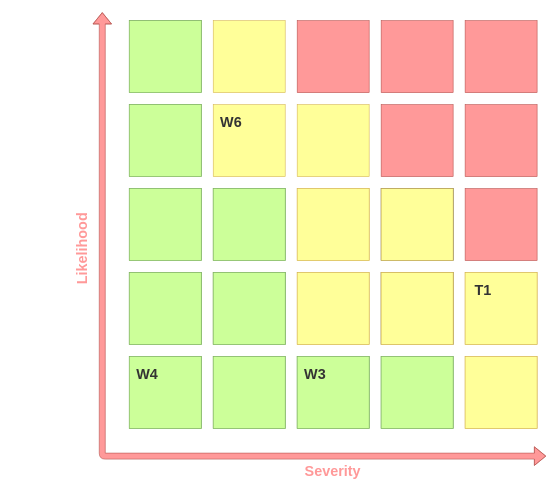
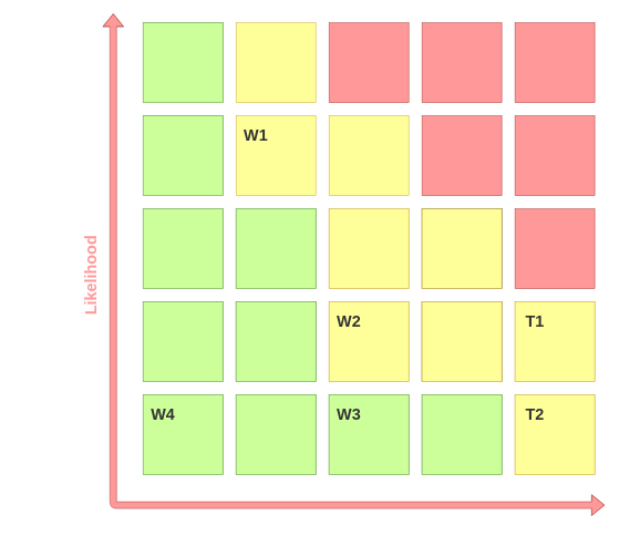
  <mxCell id="0" />
  <mxCell id="1" parent="0" />
  <mxCell id="2" value="" style="rounded=0;whiteSpace=wrap;html=1;fillColor=#d5e8d4;strokeColor=#82b366;" vertex="1" parent="1"><mxGeometry x="215" y="34" width="120" height="120" as="geometry" /></mxCell>
  <mxCell id="3" value="" style="rounded=0;whiteSpace=wrap;html=1;fillColor=#d5e8d4;strokeColor=#82b366;" vertex="1" parent="1"><mxGeometry x="215" y="174" width="120" height="120" as="geometry" /></mxCell>
  <mxCell id="4" value="" style="rounded=0;whiteSpace=wrap;html=1;fillColor=#d5e8d4;strokeColor=#82b366;" vertex="1" parent="1"><mxGeometry x="215" y="314" width="120" height="120" as="geometry" /></mxCell>
  <mxCell id="5" value="" style="rounded=0;whiteSpace=wrap;html=1;fillColor=#d5e8d4;strokeColor=#82b366;" vertex="1" parent="1"><mxGeometry x="215" y="454" width="120" height="120" as="geometry" /></mxCell>
  <mxCell id="6" value="" style="rounded=0;whiteSpace=wrap;html=1;fillColor=#d5e8d4;strokeColor=#82b366;" vertex="1" parent="1"><mxGeometry x="215" y="594" width="120" height="120" as="geometry" /></mxCell>
  <mxCell id="7" value="" style="rounded=0;whiteSpace=wrap;html=1;fillColor=#FFFF99;strokeColor=#d6b656;" vertex="1" parent="1"><mxGeometry x="355" y="34" width="120" height="120" as="geometry" /></mxCell>
  <mxCell id="8" value="" style="rounded=0;whiteSpace=wrap;html=1;fillColor=#FFFF99;strokeColor=#d6b656;" vertex="1" parent="1"><mxGeometry x="355" y="174" width="120" height="120" as="geometry" /></mxCell>
  <mxCell id="9" value="" style="rounded=0;whiteSpace=wrap;html=1;fillColor=#d5e8d4;strokeColor=#82b366;" vertex="1" parent="1"><mxGeometry x="355" y="314" width="120" height="120" as="geometry" /></mxCell>
  <mxCell id="10" value="" style="rounded=0;whiteSpace=wrap;html=1;fillColor=#d5e8d4;strokeColor=#82b366;" vertex="1" parent="1"><mxGeometry x="355" y="454" width="120" height="120" as="geometry" /></mxCell>
  <mxCell id="11" value="" style="rounded=0;whiteSpace=wrap;html=1;fillColor=#d5e8d4;strokeColor=#82b366;" vertex="1" parent="1"><mxGeometry x="355" y="594" width="120" height="120" as="geometry" /></mxCell>
  <mxCell id="12" value="" style="rounded=0;whiteSpace=wrap;html=1;fillColor=#FF9999;strokeColor=#b85450;" vertex="1" parent="1"><mxGeometry x="495" y="34" width="120" height="120" as="geometry" /></mxCell>
  <mxCell id="13" value="" style="rounded=0;whiteSpace=wrap;html=1;fillColor=#FFFF99;strokeColor=#d6b656;" vertex="1" parent="1"><mxGeometry x="495" y="174" width="120" height="120" as="geometry" /></mxCell>
  <mxCell id="14" value="" style="rounded=0;whiteSpace=wrap;html=1;fillColor=#fff2cc;strokeColor=#d6b656;" vertex="1" parent="1"><mxGeometry x="495" y="314" width="120" height="120" as="geometry" /></mxCell>
  <mxCell id="15" value="" style="rounded=0;whiteSpace=wrap;html=1;fillColor=#fff2cc;strokeColor=#d6b656;" vertex="1" parent="1"><mxGeometry x="495" y="454" width="120" height="120" as="geometry" /></mxCell>
  <mxCell id="16" value="" style="rounded=0;whiteSpace=wrap;html=1;fillColor=#d5e8d4;strokeColor=#82b366;" vertex="1" parent="1"><mxGeometry x="495" y="594" width="120" height="120" as="geometry" /></mxCell>
  <mxCell id="17" value="" style="rounded=0;whiteSpace=wrap;html=1;fillColor=#FF9999;strokeColor=#b85450;" vertex="1" parent="1"><mxGeometry x="635" y="34" width="120" height="120" as="geometry" /></mxCell>
  <mxCell id="18" value="" style="rounded=0;whiteSpace=wrap;html=1;fillColor=#FF9999;strokeColor=#b85450;" vertex="1" parent="1"><mxGeometry x="635" y="174" width="120" height="120" as="geometry" /></mxCell>
  <mxCell id="19" value="" style="rounded=0;whiteSpace=wrap;html=1;" vertex="1" parent="1"><mxGeometry x="635" y="314" width="120" height="120" as="geometry" /></mxCell>
  <mxCell id="20" value="" style="rounded=0;whiteSpace=wrap;html=1;" vertex="1" parent="1"><mxGeometry x="635" y="454" width="120" height="120" as="geometry" /></mxCell>
  <mxCell id="21" value="" style="rounded=0;whiteSpace=wrap;html=1;fillColor=#d5e8d4;strokeColor=#82b366;" vertex="1" parent="1"><mxGeometry x="635" y="594" width="120" height="120" as="geometry" /></mxCell>
  <mxCell id="22" value="" style="rounded=0;whiteSpace=wrap;html=1;fillColor=#FF9999;strokeColor=#b85450;" vertex="1" parent="1"><mxGeometry x="775" y="34" width="120" height="120" as="geometry" /></mxCell>
  <mxCell id="23" value="" style="rounded=0;whiteSpace=wrap;html=1;fillColor=#FF9999;strokeColor=#b85450;" vertex="1" parent="1"><mxGeometry x="775" y="174" width="120" height="120" as="geometry" /></mxCell>
  <mxCell id="24" value="" style="rounded=0;whiteSpace=wrap;html=1;fillColor=#FF9999;strokeColor=#b85450;" vertex="1" parent="1"><mxGeometry x="775" y="314" width="120" height="120" as="geometry" /></mxCell>
  <mxCell id="25" value="" style="rounded=0;whiteSpace=wrap;html=1;fillColor=#fff2cc;strokeColor=#d6b656;" vertex="1" parent="1"><mxGeometry x="775" y="454" width="120" height="120" as="geometry" /></mxCell>
  <mxCell id="26" value="" style="rounded=0;whiteSpace=wrap;html=1;fillColor=#fff2cc;strokeColor=#d6b656;" vertex="1" parent="1"><mxGeometry x="775" y="594" width="120" height="120" as="geometry" /></mxCell>
  <mxCell id="27" value="" style="endArrow=classic;html=1;shape=flexArrow;fillColor=#FF9999;strokeColor=#b85450;labelBorderColor=none;labelBackgroundColor=none;startArrow=block;gradientDirection=radial;gradientColor=none;" edge="1" parent="1"><mxGeometry width="50" height="50" relative="1" as="geometry"><mxPoint x="910" y="760" as="sourcePoint" /><mxPoint x="170" y="20" as="targetPoint" /><Array as="points"><mxPoint x="170" y="760" /></Array></mxGeometry></mxCell>
- <mxCell id="28" value="&lt;b&gt;&lt;font style=&quot;font-size: 24px;&quot; color=&quot;#ff9999&quot;&gt;Severity&lt;/font&gt;&lt;/b&gt;" style="text;strokeColor=none;align=center;fillColor=none;html=1;verticalAlign=middle;whiteSpace=wrap;rounded=0;" vertex="1" parent="1"><mxGeometry x="437" y="770" width="235" height="30" as="geometry" /></mxCell>
  <mxCell id="29" value="&lt;b&gt;&lt;font style=&quot;font-size: 24px;&quot; color=&quot;#ff9999&quot;&gt;Likelihood&lt;br&gt;&lt;/font&gt;&lt;/b&gt;" style="text;strokeColor=none;align=center;fillColor=none;html=1;verticalAlign=middle;whiteSpace=wrap;rounded=0;rotation=270;" vertex="1" parent="1"><mxGeometry x="20" y="399" width="235" height="30" as="geometry" /></mxCell>
  <mxCell id="30" value="" style="rounded=0;whiteSpace=wrap;html=1;fillColor=#FFFF99;strokeColor=#d6b656;" vertex="1" parent="1"><mxGeometry x="635" y="314" width="120" height="120" as="geometry" /></mxCell>
  <mxCell id="31" value="" style="rounded=0;whiteSpace=wrap;html=1;fillColor=#fff2cc;strokeColor=#d6b656;" vertex="1" parent="1"><mxGeometry x="635" y="454" width="120" height="120" as="geometry" /></mxCell>
  <mxCell id="32" value="" style="rounded=0;whiteSpace=wrap;html=1;fillColor=#d5e8d4;strokeColor=#82b366;" vertex="1" parent="1"><mxGeometry x="635" y="594" width="120" height="120" as="geometry" /></mxCell>
  <mxCell id="33" value="" style="rounded=0;whiteSpace=wrap;html=1;fillColor=#d5e8d4;strokeColor=#82b366;" vertex="1" parent="1"><mxGeometry x="495" y="594" width="120" height="120" as="geometry" /></mxCell>
  <mxCell id="34" value="" style="rounded=0;whiteSpace=wrap;html=1;fillColor=#d5e8d4;strokeColor=#82b366;" vertex="1" parent="1"><mxGeometry x="355" y="594" width="120" height="120" as="geometry" /></mxCell>
  <mxCell id="35" value="" style="rounded=0;whiteSpace=wrap;html=1;fillColor=#CCFF99;strokeColor=#82b366;" vertex="1" parent="1"><mxGeometry x="635" y="594" width="120" height="120" as="geometry" /></mxCell>
  <mxCell id="36" value="" style="rounded=0;whiteSpace=wrap;html=1;fillColor=#CCFF99;strokeColor=#82b366;" vertex="1" parent="1"><mxGeometry x="495" y="594" width="120" height="120" as="geometry" /></mxCell>
  <mxCell id="37" value="" style="rounded=0;whiteSpace=wrap;html=1;fillColor=#CCFF99;strokeColor=#82b366;" vertex="1" parent="1"><mxGeometry x="355" y="594" width="120" height="120" as="geometry" /></mxCell>
  <mxCell id="38" value="" style="rounded=0;whiteSpace=wrap;html=1;fillColor=#d5e8d4;strokeColor=#82b366;" vertex="1" parent="1"><mxGeometry x="215" y="454" width="120" height="120" as="geometry" /></mxCell>
  <mxCell id="39" value="" style="rounded=0;whiteSpace=wrap;html=1;fillColor=#d5e8d4;strokeColor=#82b366;" vertex="1" parent="1"><mxGeometry x="355" y="454" width="120" height="120" as="geometry" /></mxCell>
  <mxCell id="40" value="" style="rounded=0;whiteSpace=wrap;html=1;fillColor=#d5e8d4;strokeColor=#82b366;" vertex="1" parent="1"><mxGeometry x="215" y="174" width="120" height="120" as="geometry" /></mxCell>
  <mxCell id="41" value="" style="rounded=0;whiteSpace=wrap;html=1;fillColor=#d5e8d4;strokeColor=#82b366;" vertex="1" parent="1"><mxGeometry x="215" y="34" width="120" height="120" as="geometry" /></mxCell>
  <mxCell id="42" value="" style="rounded=0;whiteSpace=wrap;html=1;fillColor=#d5e8d4;strokeColor=#82b366;" vertex="1" parent="1"><mxGeometry x="215" y="314" width="120" height="120" as="geometry" /></mxCell>
  <mxCell id="43" value="" style="rounded=0;whiteSpace=wrap;html=1;fillColor=#d5e8d4;strokeColor=#82b366;" vertex="1" parent="1"><mxGeometry x="355" y="314" width="120" height="120" as="geometry" /></mxCell>
  <mxCell id="44" value="" style="rounded=0;whiteSpace=wrap;html=1;fillColor=#d5e8d4;strokeColor=#82b366;" vertex="1" parent="1"><mxGeometry x="215" y="454" width="120" height="120" as="geometry" /></mxCell>
  <mxCell id="45" value="" style="rounded=0;whiteSpace=wrap;html=1;fillColor=#d5e8d4;strokeColor=#82b366;" vertex="1" parent="1"><mxGeometry x="355" y="454" width="120" height="120" as="geometry" /></mxCell>
  <mxCell id="46" value="" style="rounded=0;whiteSpace=wrap;html=1;fillColor=#d5e8d4;strokeColor=#82b366;" vertex="1" parent="1"><mxGeometry x="215" y="594" width="120" height="120" as="geometry" /></mxCell>
  <mxCell id="47" value="" style="rounded=0;whiteSpace=wrap;html=1;fillColor=#CCFF99;strokeColor=#82b366;" vertex="1" parent="1"><mxGeometry x="215" y="174" width="120" height="120" as="geometry" /></mxCell>
  <mxCell id="48" value="" style="rounded=0;whiteSpace=wrap;html=1;fillColor=#CCFF99;strokeColor=#82b366;" vertex="1" parent="1"><mxGeometry x="215" y="34" width="120" height="120" as="geometry" /></mxCell>
  <mxCell id="49" value="" style="rounded=0;whiteSpace=wrap;html=1;fillColor=#CCFF99;strokeColor=#82b366;" vertex="1" parent="1"><mxGeometry x="215" y="314" width="120" height="120" as="geometry" /></mxCell>
  <mxCell id="50" value="" style="rounded=0;whiteSpace=wrap;html=1;fillColor=#CCFF99;strokeColor=#82b366;" vertex="1" parent="1"><mxGeometry x="355" y="314" width="120" height="120" as="geometry" /></mxCell>
  <mxCell id="51" value="" style="rounded=0;whiteSpace=wrap;html=1;fillColor=#CCFF99;strokeColor=#82b366;" vertex="1" parent="1"><mxGeometry x="215" y="454" width="120" height="120" as="geometry" /></mxCell>
  <mxCell id="52" value="" style="rounded=0;whiteSpace=wrap;html=1;fillColor=#CCFF99;strokeColor=#82b366;" vertex="1" parent="1"><mxGeometry x="355" y="454" width="120" height="120" as="geometry" /></mxCell>
  <mxCell id="53" value="" style="rounded=0;whiteSpace=wrap;html=1;fillColor=#CCFF99;strokeColor=#82b366;" vertex="1" parent="1"><mxGeometry x="215" y="594" width="120" height="120" as="geometry" /></mxCell>
  <mxCell id="54" value="" style="rounded=0;whiteSpace=wrap;html=1;fillColor=#FFFF99;strokeColor=#d6b656;" vertex="1" parent="1"><mxGeometry x="635" y="454" width="120" height="120" as="geometry" /></mxCell>
  <mxCell id="55" value="" style="rounded=0;whiteSpace=wrap;html=1;fillColor=#FFFF99;strokeColor=#d6b656;" vertex="1" parent="1"><mxGeometry x="775" y="454" width="120" height="120" as="geometry" /></mxCell>
  <mxCell id="56" value="" style="rounded=0;whiteSpace=wrap;html=1;fillColor=#FFFF99;strokeColor=#d6b656;" vertex="1" parent="1"><mxGeometry x="775" y="594" width="120" height="120" as="geometry" /></mxCell>
  <mxCell id="57" value="" style="rounded=0;whiteSpace=wrap;html=1;fillColor=#FFFF99;strokeColor=#d6b656;" vertex="1" parent="1"><mxGeometry x="495" y="454" width="120" height="120" as="geometry" /></mxCell>
  <mxCell id="58" value="" style="rounded=0;whiteSpace=wrap;html=1;fillColor=#FFFF99;strokeColor=#d6b656;" vertex="1" parent="1"><mxGeometry x="495" y="314" width="120" height="120" as="geometry" /></mxCell>
- <mxCell id="59" value="&lt;b&gt;&lt;font color=&quot;#333333&quot;&gt;W6&lt;/font&gt;&lt;/b&gt;" style="text;strokeColor=none;align=center;fillColor=none;html=1;verticalAlign=middle;whiteSpace=wrap;rounded=0;fontSize=24;fontColor=#FF9999;" vertex="1" parent="1"><mxGeometry x="355" y="174" width="60" height="60" as="geometry" /></mxCell>
+ <mxCell id="59" value="&lt;b&gt;&lt;font color=&quot;#333333&quot;&gt;W1&lt;/font&gt;&lt;/b&gt;" style="text;strokeColor=none;align=center;fillColor=none;html=1;verticalAlign=middle;whiteSpace=wrap;rounded=0;fontSize=24;fontColor=#FF9999;" vertex="1" parent="1"><mxGeometry x="355" y="174" width="60" height="60" as="geometry" /></mxCell>
+ <mxCell id="60" value="&lt;b&gt;&lt;font color=&quot;#333333&quot;&gt;W2&lt;/font&gt;&lt;/b&gt;" style="text;strokeColor=none;align=center;fillColor=none;html=1;verticalAlign=middle;whiteSpace=wrap;rounded=0;fontSize=24;fontColor=#FF9999;" vertex="1" parent="1"><mxGeometry x="495" y="454" width="60" height="60" as="geometry" /></mxCell>
  <mxCell id="61" value="&lt;b&gt;&lt;font color=&quot;#333333&quot;&gt;W3&lt;/font&gt;&lt;/b&gt;&lt;span style=&quot;color: rgba(0, 0, 0, 0); font-family: monospace; font-size: 0px; text-align: start;&quot;&gt;%3CmxGraphModel%3E%3Croot%3E%3CmxCell%20id%3D%220%22%2F%3E%3CmxCell%20id%3D%221%22%20parent%3D%220%22%2F%3E%3CmxCell%20id%3D%222%22%20value%3D%22%26lt%3Bb%26gt%3B%26lt%3Bfont%20color%3D%26quot%3B%23333333%26quot%3B%26gt%3BW1%26lt%3B%2Ffont%26gt%3B%26lt%3B%2Fb%26gt%3B%22%20style%3D%22text%3BstrokeColor%3Dnone%3Balign%3Dcenter%3BfillColor%3Dnone%3Bhtml%3D1%3BverticalAlign%3Dmiddle%3BwhiteSpace%3Dwrap%3Brounded%3D0%3BfontSize%3D24%3BfontColor%3D%23FF9999%3B%22%20vertex%3D%221%22%20parent%3D%221%22%3E%3CmxGeometry%20x%3D%22385%22%20y%3D%22174%22%20width%3D%2260%22%20height%3D%2260%22%20as%3D%22geometry%22%2F%3E%3C%2FmxCell%3E%3C%2Froot%3E%3C%2FmxGraphModel%3E&lt;/span&gt;" style="text;strokeColor=none;align=center;fillColor=none;html=1;verticalAlign=middle;whiteSpace=wrap;rounded=0;fontSize=24;fontColor=#FF9999;" vertex="1" parent="1"><mxGeometry x="495" y="594" width="60" height="60" as="geometry" /></mxCell>
  <mxCell id="62" value="&lt;b&gt;&lt;font color=&quot;#333333&quot;&gt;W4&lt;/font&gt;&lt;/b&gt;&lt;span style=&quot;color: rgba(0, 0, 0, 0); font-family: monospace; font-size: 0px; text-align: start;&quot;&gt;%3CmxGraphModel%3E%3Croot%3E%3CmxCell%20id%3D%220%22%2F%3E%3CmxCell%20id%3D%221%22%20parent%3D%220%22%2F%3E%3CmxCell%20id%3D%222%22%20value%3D%22%26lt%3Bb%26gt%3B%26lt%3Bfont%20color%3D%26quot%3B%23333333%26quot%3B%26gt%3BW1%26lt%3B%2Ffont%26gt%3B%26lt%3B%2Fb%26gt%3B%22%20style%3D%22text%3BstrokeColor%3Dnone%3Balign%3Dcenter%3BfillColor%3Dnone%3Bhtml%3D1%3BverticalAlign%3Dmiddle%3BwhiteSpace%3Dwrap%3Brounded%3D0%3BfontSize%3D24%3BfontColor%3D%23FF9999%3B%22%20vertex%3D%221%22%20parent%3D%221%22%3E%3CmxGeometry%20x%3D%22385%22%20y%3D%22174%22%20width%3D%2260%22%20height%3D%2260%22%20as%3D%22geometry%22%2F%3E%3C%2FmxCell%3E%3C%2Froot%3E%3C%2FmxGraphModel%3E&lt;/span&gt;" style="text;strokeColor=none;align=center;fillColor=none;html=1;verticalAlign=middle;whiteSpace=wrap;rounded=0;fontSize=24;fontColor=#FF9999;" vertex="1" parent="1"><mxGeometry x="215" y="594" width="60" height="60" as="geometry" /></mxCell>
+ <mxCell id="63" value="&lt;b&gt;&lt;font color=&quot;#333333&quot;&gt;T2&lt;/font&gt;&lt;/b&gt;" style="text;strokeColor=none;align=center;fillColor=none;html=1;verticalAlign=middle;whiteSpace=wrap;rounded=0;fontSize=24;fontColor=#FF9999;" vertex="1" parent="1"><mxGeometry x="775" y="594" width="60" height="60" as="geometry" /></mxCell>
  <mxCell id="64" value="&lt;b&gt;&lt;font color=&quot;#333333&quot;&gt;T1&lt;/font&gt;&lt;/b&gt;" style="text;strokeColor=none;align=center;fillColor=none;html=1;verticalAlign=middle;whiteSpace=wrap;rounded=0;fontSize=24;fontColor=#FF9999;" vertex="1" parent="1"><mxGeometry x="775" y="454" width="60" height="60" as="geometry" /></mxCell>
